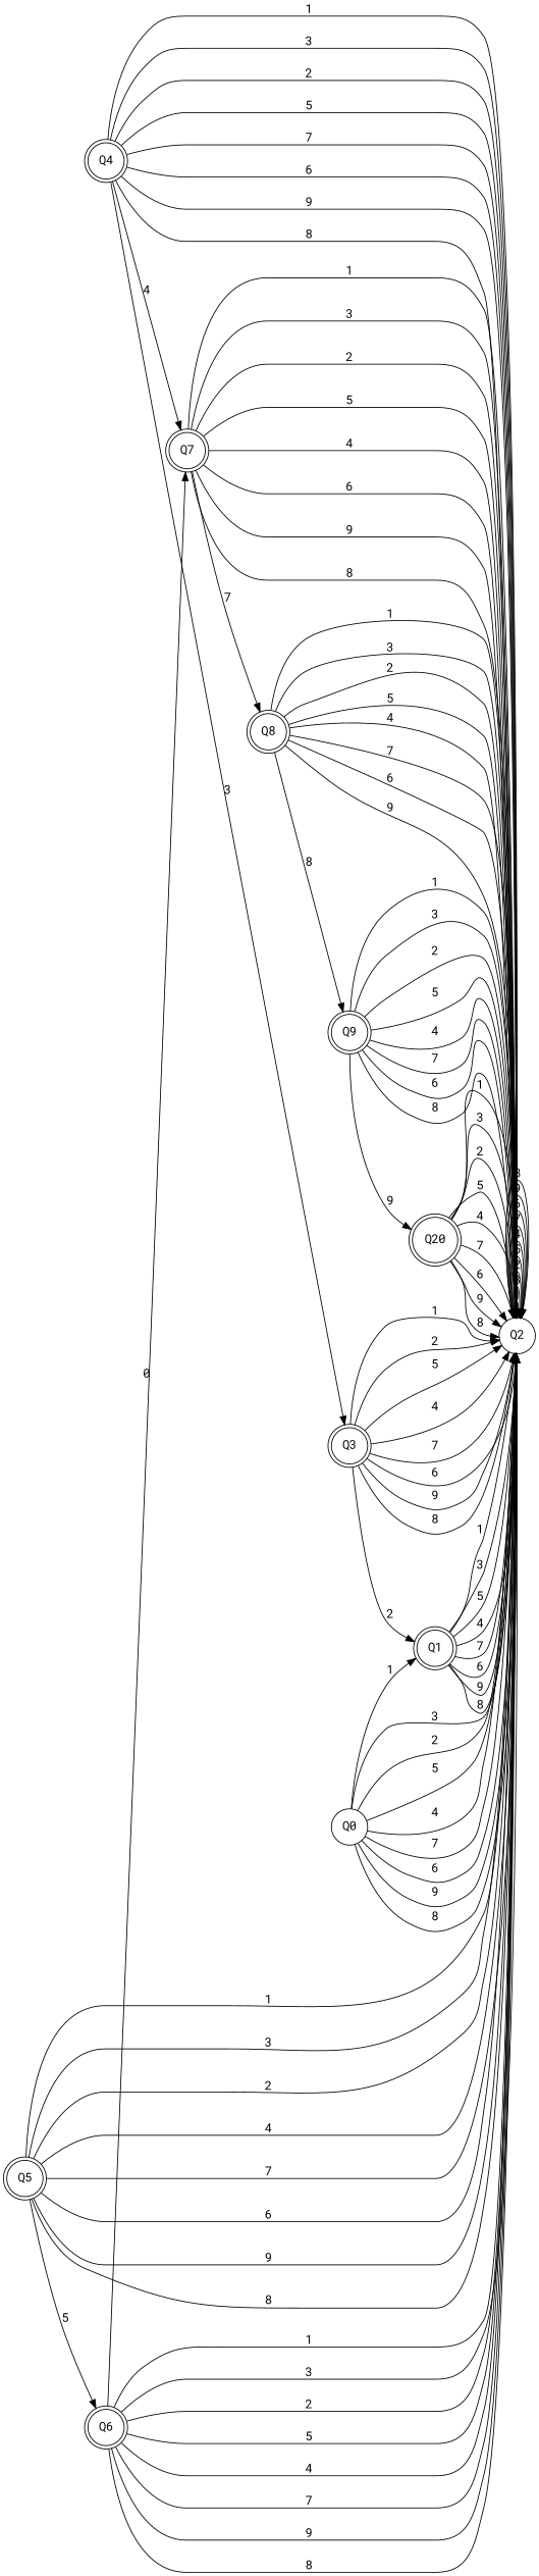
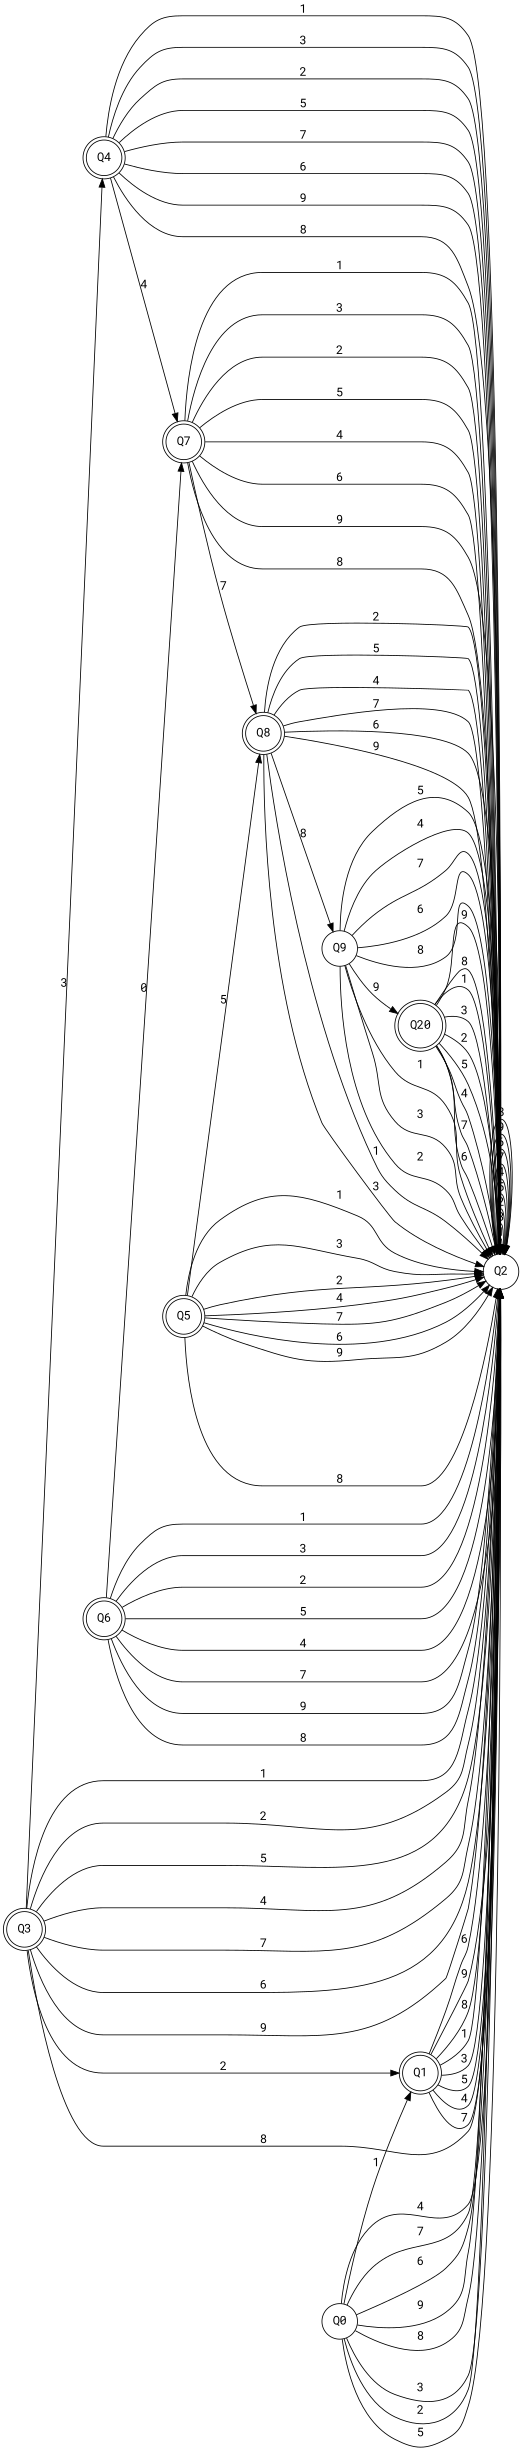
  digraph {
    fontname="Roboto Mono"
    rankdir=LR
    node [fontname="Roboto Mono" shape=doublecircle]
    edge [fontname="Roboto Mono"]
    Q2 [shape=circle]
    Q8
-   Q9
+   Q9 [shape=circle]
    n4 [label=Q20]
    Q4
    Q7
    Q5
    Q6
    Q1
    Q3
    Q0 [shape=circle]
    Q2 -> Q2 [label=1]
    Q2 -> Q2 [label=3]
    Q2 -> Q2 [label=2]
    Q2 -> Q2 [label=5]
    Q2 -> Q2 [label=4]
    Q2 -> Q2 [label=7]
    Q2 -> Q2 [label=6]
    Q2 -> Q2 [label=9]
    Q2 -> Q2 [label=8]
    Q8 -> Q2 [label=1]
    Q8 -> Q2 [label=3]
    Q8 -> Q2 [label=2]
    Q8 -> Q2 [label=5]
    Q8 -> Q2 [label=4]
    Q8 -> Q2 [label=7]
    Q8 -> Q2 [label=6]
    Q8 -> Q2 [label=9]
    Q8 -> Q9 [label=8]
    Q9 -> Q2 [label=1]
    Q9 -> Q2 [label=3]
    Q9 -> Q2 [label=2]
    Q9 -> Q2 [label=5]
    Q9 -> Q2 [label=4]
    Q9 -> Q2 [label=7]
    Q9 -> Q2 [label=6]
    Q9 -> Q2 [label=8]
    Q9 -> n4 [label=9]
    n4 -> Q2 [label=1]
    n4 -> Q2 [label=3]
    n4 -> Q2 [label=2]
    n4 -> Q2 [label=5]
    n4 -> Q2 [label=4]
    n4 -> Q2 [label=7]
    n4 -> Q2 [label=6]
    n4 -> Q2 [label=9]
    n4 -> Q2 [label=8]
    Q4 -> Q2 [label=1]
    Q4 -> Q2 [label=3]
    Q4 -> Q2 [label=2]
    Q4 -> Q2 [label=5]
    Q4 -> Q2 [label=7]
    Q4 -> Q2 [label=6]
    Q4 -> Q2 [label=9]
    Q4 -> Q2 [label=8]
    Q4 -> Q7 [label=4]
    Q7 -> Q2 [label=1]
    Q7 -> Q2 [label=3]
    Q7 -> Q2 [label=2]
    Q7 -> Q2 [label=5]
    Q7 -> Q2 [label=4]
    Q7 -> Q2 [label=6]
    Q7 -> Q2 [label=9]
    Q7 -> Q2 [label=8]
    Q7 -> Q8 [label=7]
    Q5 -> Q2 [label=1]
    Q5 -> Q2 [label=3]
    Q5 -> Q2 [label=2]
    Q5 -> Q2 [label=4]
    Q5 -> Q2 [label=7]
    Q5 -> Q2 [label=6]
    Q5 -> Q2 [label=9]
    Q5 -> Q2 [label=8]
-   Q5 -> Q6 [label=5]
+   Q5 -> Q8 [label=5]
    Q6 -> Q2 [label=1]
    Q6 -> Q2 [label=3]
    Q6 -> Q2 [label=2]
    Q6 -> Q2 [label=5]
    Q6 -> Q2 [label=4]
    Q6 -> Q2 [label=7]
    Q6 -> Q2 [label=9]
    Q6 -> Q2 [label=8]
    Q6 -> Q7 [label=0]
    Q1 -> Q2 [label=1]
    Q1 -> Q2 [label=3]
    Q1 -> Q2 [label=5]
    Q1 -> Q2 [label=4]
    Q1 -> Q2 [label=7]
    Q1 -> Q2 [label=6]
    Q1 -> Q2 [label=9]
    Q1 -> Q2 [label=8]
    Q3 -> Q2 [label=1]
    Q3 -> Q2 [label=2]
    Q3 -> Q2 [label=5]
    Q3 -> Q2 [label=4]
    Q3 -> Q2 [label=7]
    Q3 -> Q2 [label=6]
    Q3 -> Q2 [label=9]
    Q3 -> Q2 [label=8]
-   Q4 -> Q3 [label=3]
+   Q3 -> Q4 [label=3]
    Q3 -> Q1 [label=2]
    Q0 -> Q2 [label=3]
    Q0 -> Q2 [label=2]
    Q0 -> Q2 [label=5]
    Q0 -> Q2 [label=4]
    Q0 -> Q2 [label=7]
    Q0 -> Q2 [label=6]
    Q0 -> Q2 [label=9]
    Q0 -> Q2 [label=8]
    Q0 -> Q1 [label=1]
  }
